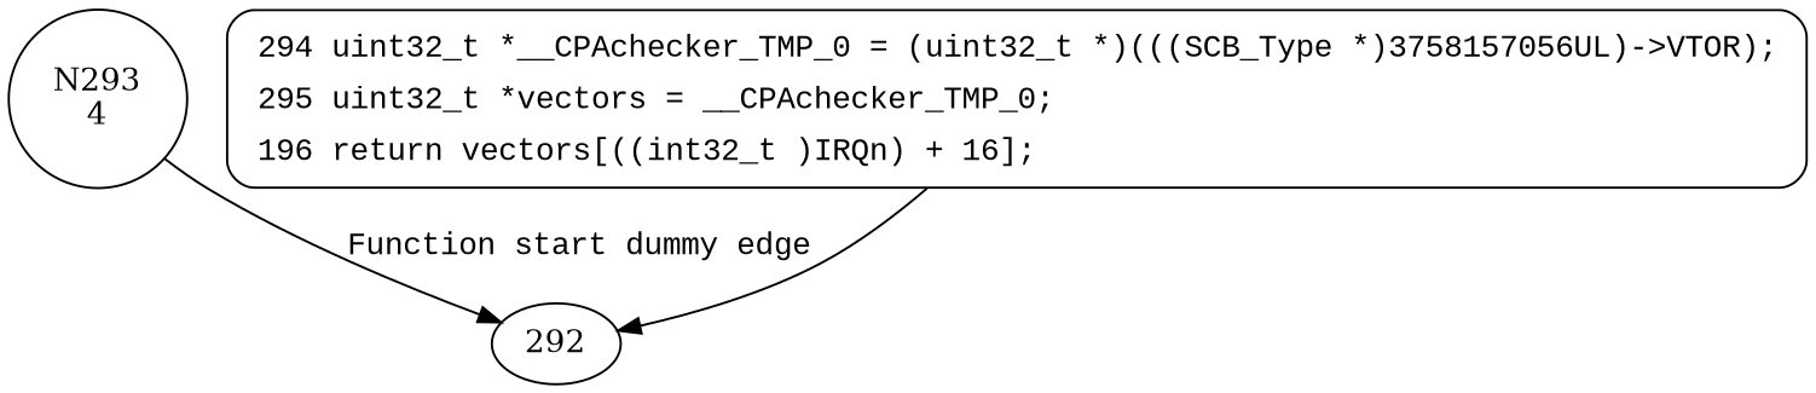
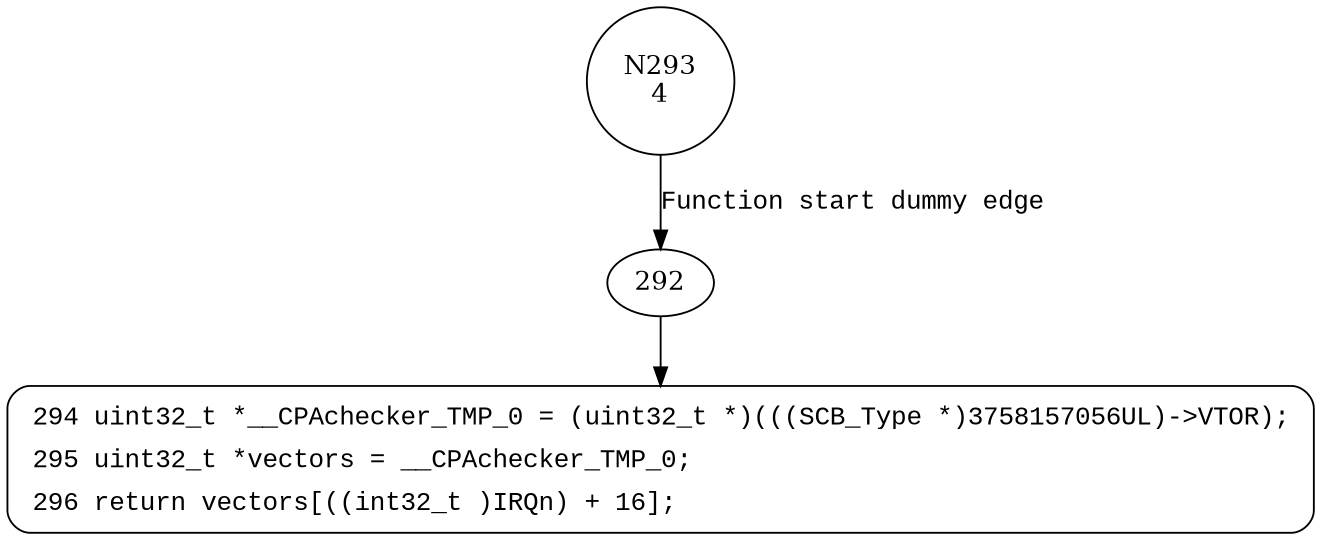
  digraph {
    n1 [label="N293\n4" shape=circle]
    292
-   n3 [fillcolor=white fontname="Courier New" label=<<table border="0" cellborder="0" cellpadding="3" bgcolor="white"><tr><td align="right">294</td><td align="left">uint32_t *__CPAchecker_TMP_0 = (uint32_t *)(((SCB_Type *)3758157056UL)-&gt;VTOR);</td></tr><tr><td align="right">295</td><td align="left">uint32_t *vectors = __CPAchecker_TMP_0;</td></tr><tr><td align="right">196</td><td align="left">return vectors[((int32_t )IRQn) + 16];</td></tr></table>> penwidth=1 shape=Mrecord style="filled,bold"]
+   n3 [fillcolor=white fontname="Courier New" label=<<table border="0" cellborder="0" cellpadding="3" bgcolor="white"><tr><td align="right">294</td><td align="left">uint32_t *__CPAchecker_TMP_0 = (uint32_t *)(((SCB_Type *)3758157056UL)-&gt;VTOR);</td></tr><tr><td align="right">295</td><td align="left">uint32_t *vectors = __CPAchecker_TMP_0;</td></tr><tr><td align="right">296</td><td align="left">return vectors[((int32_t )IRQn) + 16];</td></tr></table>> penwidth=1 shape=Mrecord style="filled,bold"]
    n1 -> 292 [fontname="Courier New" label="Function start dummy edge"]
-   n3 -> 292
+   292 -> n3
  }
